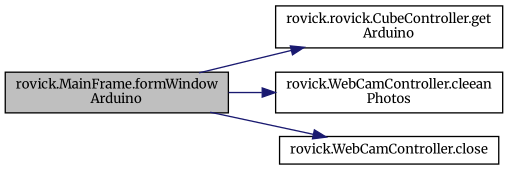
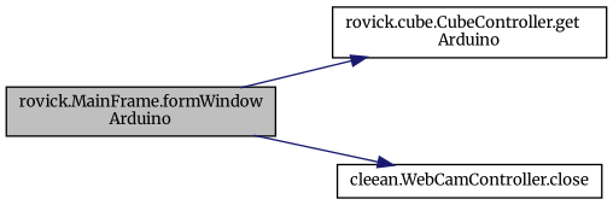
  digraph {
    fontname=Merriweather
    rankdir=LR
    node [color=black fillcolor=white fontname=Merriweather fontsize=10 shape=record style=filled]
    edge [color=midnightblue fontname=Merriweather fontsize=10 labelfontname=Helvetica labelfontsize=10 style=solid]
    n1 [fillcolor=grey75 fontcolor=black height=0.2 label="rovick.MainFrame.formWindow\lArduino" width=0.4]
-   n2 [height=0.2 label="rovick.rovick.CubeController.get\lArduino" width=0.4]
-   n3 [height=0.2 label="rovick.WebCamController.cleean\lPhotos" width=0.4]
-   n4 [height=0.2 label="rovick.WebCamController.close" width=0.4]
+   n2 [height=0.2 label="rovick.cube.CubeController.get\lArduino" width=0.4]
+   n4 [height=0.2 label="cleean.WebCamController.close" width=0.4]
    n1 -> n2
-   n1 -> n3
    n1 -> n4
  }
